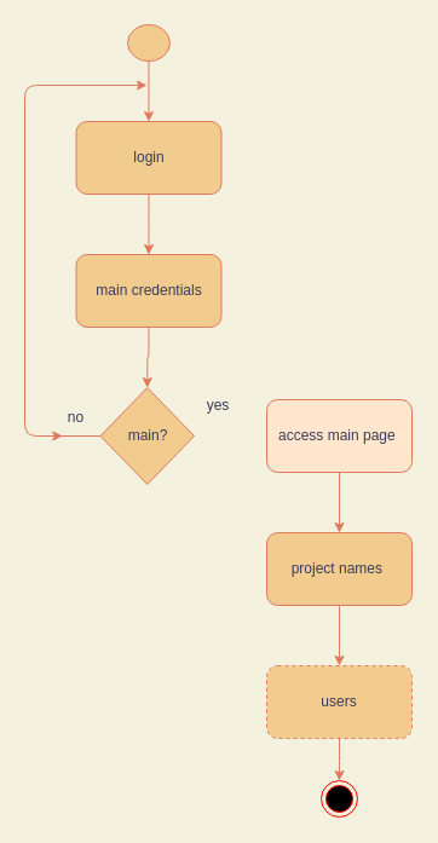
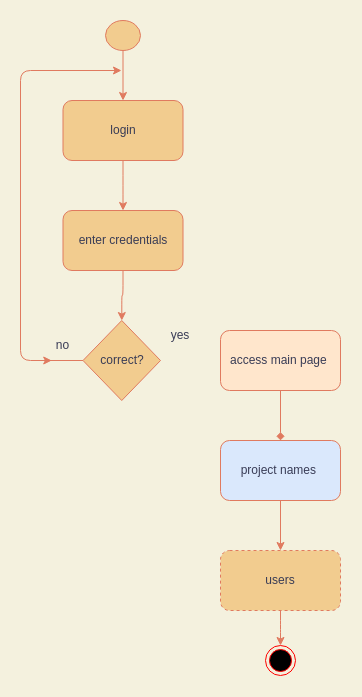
  <mxCell id="0" />
  <mxCell id="1" parent="0" />
  <mxCell id="2" style="edgeStyle=orthogonalEdgeStyle;curved=0;rounded=1;sketch=0;orthogonalLoop=1;jettySize=auto;html=1;fontColor=#393C56;strokeColor=#E07A5F;fillColor=#F2CC8F;" edge="1" parent="1" source="3" target="5"><mxGeometry relative="1" as="geometry"><mxPoint x="122.5" y="100" as="targetPoint" /></mxGeometry></mxCell>
  <mxCell id="3" value="" style="verticalLabelPosition=bottom;verticalAlign=top;html=1;shape=mxgraph.flowchart.on-page_reference;rounded=0;sketch=0;fontColor=#393C56;strokeColor=#E07A5F;fillColor=#F2CC8F;" vertex="1" parent="1"><mxGeometry x="105" y="20" width="35" height="30" as="geometry" /></mxCell>
  <mxCell id="4" style="edgeStyle=orthogonalEdgeStyle;curved=0;rounded=1;sketch=0;orthogonalLoop=1;jettySize=auto;html=1;fontColor=#393C56;strokeColor=#E07A5F;fillColor=#F2CC8F;" edge="1" parent="1" source="5"><mxGeometry relative="1" as="geometry"><mxPoint x="122.5" y="210" as="targetPoint" /></mxGeometry></mxCell>
  <mxCell id="5" value="login" style="rounded=1;whiteSpace=wrap;html=1;sketch=0;fontColor=#393C56;strokeColor=#E07A5F;fillColor=#F2CC8F;" vertex="1" parent="1"><mxGeometry x="62.5" y="100" width="120" height="60" as="geometry" /></mxCell>
  <mxCell id="6" style="edgeStyle=orthogonalEdgeStyle;curved=0;rounded=1;sketch=0;orthogonalLoop=1;jettySize=auto;html=1;fontColor=#393C56;strokeColor=#E07A5F;fillColor=#F2CC8F;" edge="1" parent="1" source="7" target="9"><mxGeometry relative="1" as="geometry"><mxPoint x="122.5" y="330" as="targetPoint" /></mxGeometry></mxCell>
- <mxCell id="7" value="main credentials" style="rounded=1;whiteSpace=wrap;html=1;sketch=0;fontColor=#393C56;strokeColor=#E07A5F;fillColor=#F2CC8F;" vertex="1" parent="1"><mxGeometry x="62.5" y="210" width="120" height="60" as="geometry" /></mxCell>
+ <mxCell id="7" value="enter credentials" style="rounded=1;whiteSpace=wrap;html=1;sketch=0;fontColor=#393C56;strokeColor=#E07A5F;fillColor=#F2CC8F;" vertex="1" parent="1"><mxGeometry x="62.5" y="210" width="120" height="60" as="geometry" /></mxCell>
  <mxCell id="8" style="edgeStyle=orthogonalEdgeStyle;curved=0;rounded=1;sketch=0;orthogonalLoop=1;jettySize=auto;html=1;fontColor=#393C56;strokeColor=#E07A5F;fillColor=#F2CC8F;" edge="1" parent="1" source="9"><mxGeometry relative="1" as="geometry"><mxPoint x="121" y="70" as="targetPoint" /><Array as="points"><mxPoint x="20" y="360" /><mxPoint x="20" y="70" /></Array></mxGeometry></mxCell>
- <mxCell id="9" value="main?" style="rhombus;whiteSpace=wrap;html=1;rounded=0;sketch=0;fontColor=#393C56;strokeColor=#E07A5F;fillColor=#F2CC8F;" vertex="1" parent="1"><mxGeometry x="82.5" y="320" width="77.5" height="80" as="geometry" /></mxCell>
- <mxCell id="10" style="edgeStyle=orthogonalEdgeStyle;curved=0;rounded=1;sketch=0;orthogonalLoop=1;jettySize=auto;html=1;fontColor=#393C56;strokeColor=#E07A5F;fillColor=#F2CC8F;" edge="1" parent="1" source="11" target="16"><mxGeometry relative="1" as="geometry"><mxPoint x="280" y="440" as="targetPoint" /></mxGeometry></mxCell>
+ <mxCell id="9" value="correct?" style="rhombus;whiteSpace=wrap;html=1;rounded=0;sketch=0;fontColor=#393C56;strokeColor=#E07A5F;fillColor=#F2CC8F;" vertex="1" parent="1"><mxGeometry x="82.5" y="320" width="77.5" height="80" as="geometry" /></mxCell>
+ <mxCell id="10" style="edgeStyle=orthogonalEdgeStyle;curved=0;rounded=1;sketch=0;orthogonalLoop=1;jettySize=auto;html=1;fontColor=#393C56;strokeColor=#E07A5F;fillColor=#F2CC8F;endArrow=diamond;" edge="1" parent="1" source="11" target="16"><mxGeometry relative="1" as="geometry"><mxPoint x="280" y="440" as="targetPoint" /></mxGeometry></mxCell>
  <mxCell id="11" value="access main page&amp;nbsp;" style="rounded=1;whiteSpace=wrap;html=1;sketch=0;fontColor=#393C56;strokeColor=#E07A5F;fillColor=#ffe6cc;" vertex="1" parent="1"><mxGeometry x="220" y="330" width="120" height="60" as="geometry" /></mxCell>
  <mxCell id="12" value="no" style="text;html=1;strokeColor=none;fillColor=none;align=center;verticalAlign=middle;whiteSpace=wrap;rounded=0;sketch=0;fontColor=#393C56;" vertex="1" parent="1"><mxGeometry x="40" y="330" width="45" height="30" as="geometry" /></mxCell>
  <mxCell id="13" value="yes" style="text;html=1;strokeColor=none;fillColor=none;align=center;verticalAlign=middle;whiteSpace=wrap;rounded=0;sketch=0;fontColor=#393C56;" vertex="1" parent="1"><mxGeometry x="150" y="320" width="60" height="30" as="geometry" /></mxCell>
  <mxCell id="14" style="edgeStyle=orthogonalEdgeStyle;curved=0;rounded=1;sketch=0;orthogonalLoop=1;jettySize=auto;html=1;exitX=0;exitY=1;exitDx=0;exitDy=0;entryX=0.25;entryY=1;entryDx=0;entryDy=0;fontColor=#393C56;strokeColor=#E07A5F;fillColor=#F2CC8F;" edge="1" parent="1" source="12" target="12"><mxGeometry relative="1" as="geometry" /></mxCell>
  <mxCell id="15" value="" style="edgeStyle=orthogonalEdgeStyle;curved=0;rounded=1;sketch=0;orthogonalLoop=1;jettySize=auto;html=1;fontColor=#393C56;strokeColor=#E07A5F;fillColor=#F2CC8F;" edge="1" parent="1" source="16" target="18"><mxGeometry relative="1" as="geometry" /></mxCell>
- <mxCell id="16" value="project names&amp;nbsp;" style="rounded=1;whiteSpace=wrap;html=1;sketch=0;fontColor=#393C56;strokeColor=#E07A5F;fillColor=#F2CC8F;" vertex="1" parent="1"><mxGeometry x="220" y="440" width="120" height="60" as="geometry" /></mxCell>
+ <mxCell id="16" value="project names&amp;nbsp;" style="rounded=1;whiteSpace=wrap;html=1;sketch=0;fontColor=#393C56;strokeColor=#E07A5F;fillColor=#dae8fc;" vertex="1" parent="1"><mxGeometry x="220" y="440" width="120" height="60" as="geometry" /></mxCell>
  <mxCell id="17" style="edgeStyle=orthogonalEdgeStyle;curved=0;rounded=1;sketch=0;orthogonalLoop=1;jettySize=auto;html=1;fontColor=#393C56;strokeColor=#E07A5F;fillColor=#F2CC8F;" edge="1" parent="1" source="18" target="19"><mxGeometry relative="1" as="geometry"><mxPoint x="280" y="660" as="targetPoint" /></mxGeometry></mxCell>
  <mxCell id="18" value="users" style="whiteSpace=wrap;html=1;fillColor=#F2CC8F;strokeColor=#E07A5F;fontColor=#393C56;rounded=1;sketch=0;dashed=1;" vertex="1" parent="1"><mxGeometry x="220" y="550" width="120" height="60" as="geometry" /></mxCell>
  <mxCell id="19" value="" style="ellipse;html=1;shape=endState;fillColor=#000000;strokeColor=#ff0000;rounded=0;sketch=0;fontColor=#393C56;" vertex="1" parent="1"><mxGeometry x="265" y="645" width="30" height="30" as="geometry" /></mxCell>
